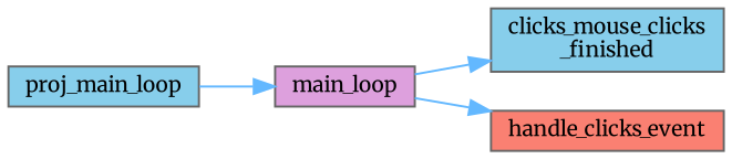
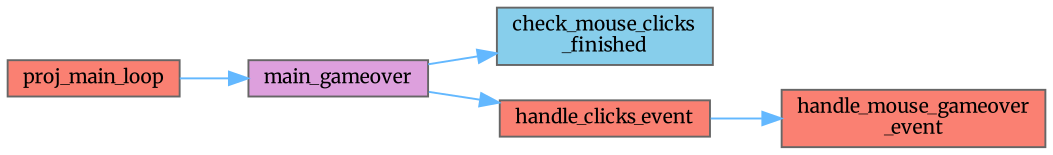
  digraph {
    fontname=Merriweather
    rankdir=RL
    node [color=grey40 fillcolor=skyblue fontname=Merriweather fontsize=10 shape=box style=filled]
    edge [color=steelblue1 dir=back fontname=Merriweather fontsize=10 labelfontname=Helvetica labelfontsize=10 style=solid]
-   n1 [color=gray40 fontcolor=black height=0.2 label="clicks_mouse_clicks\l_finished" width=0.4]
-   n2 [fillcolor=plum height=0.2 label=main_loop width=0.4]
+   n1 [color=gray40 fontcolor=black height=0.2 label="check_mouse_clicks\l_finished" width=0.4]
+   n2 [fillcolor=plum height=0.2 label=main_gameover width=0.4]
+   n3 [fillcolor=salmon height=0.2 label="handle_mouse_gameover\l_event" width=0.4]
    n4 [fillcolor=salmon height=0.2 label=handle_clicks_event width=0.4]
-   n5 [height=0.2 label=proj_main_loop width=0.4]
+   n5 [fillcolor=salmon height=0.2 label=proj_main_loop width=0.4]
    n1 -> n2
    n2 -> n5
+   n3 -> n4
    n4 -> n2
  }
